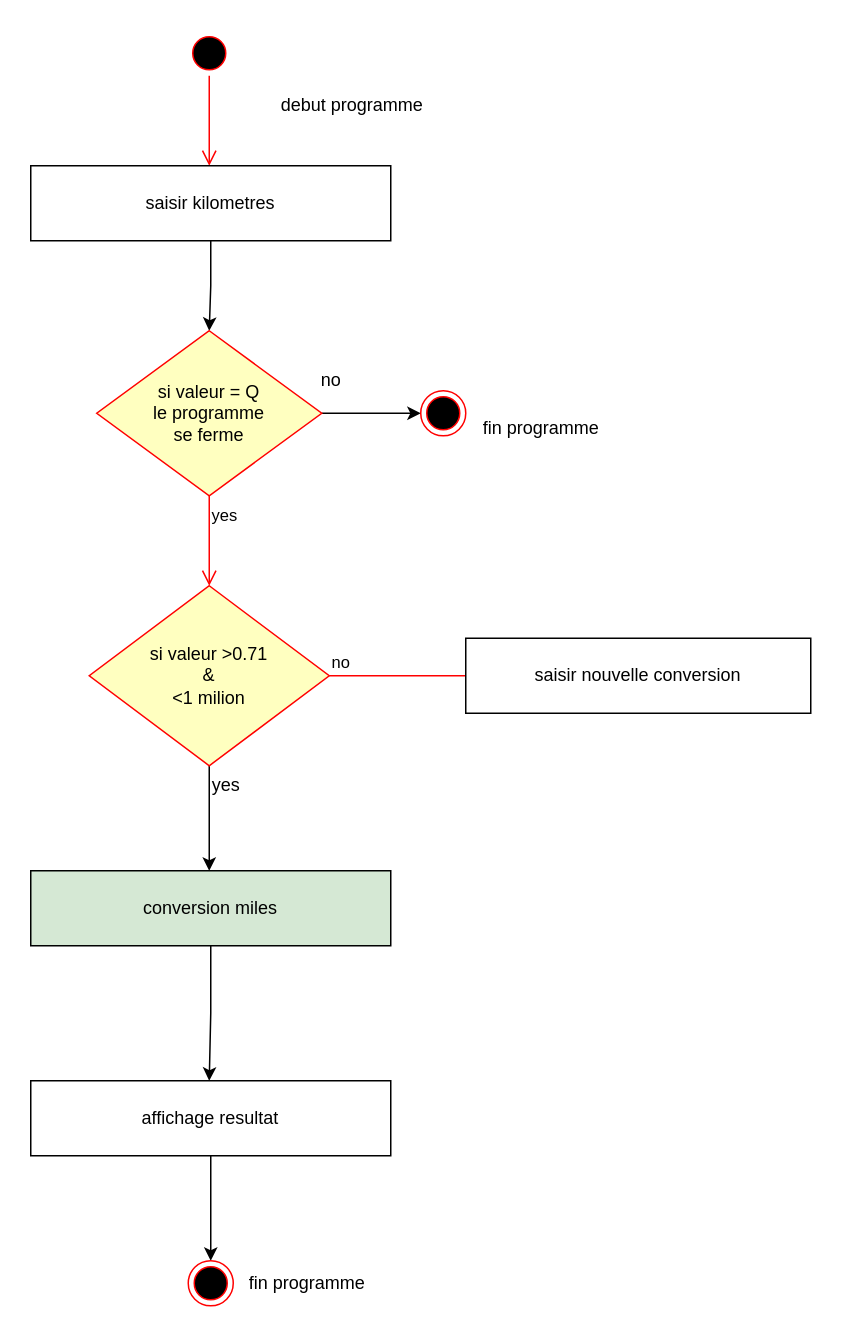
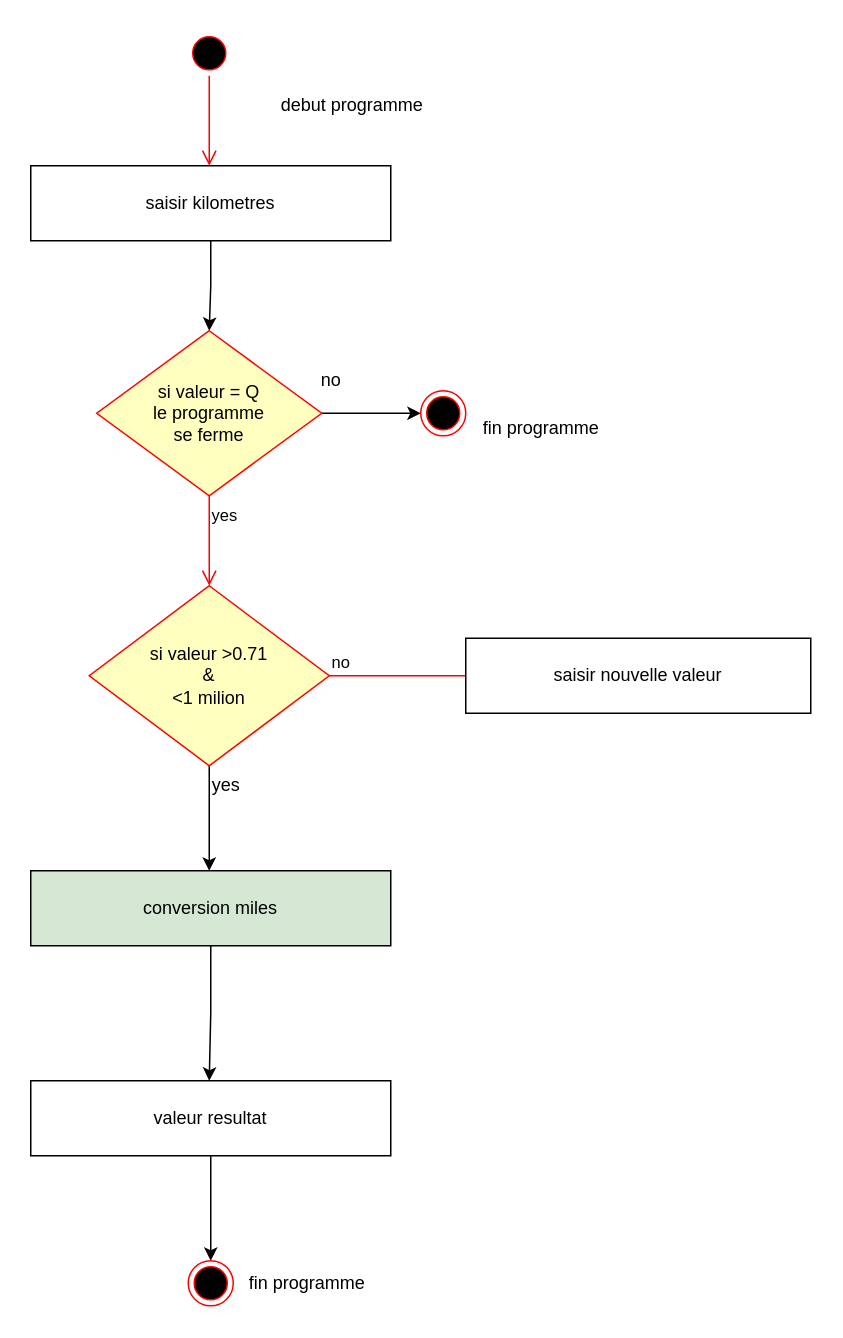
  <mxCell id="0" />
  <mxCell id="1" parent="0" />
  <mxCell id="2" value="" style="ellipse;html=1;shape=startState;fillColor=#000000;strokeColor=#ff0000;" parent="1" vertex="1"><mxGeometry x="124" y="20" width="30" height="30" as="geometry" /></mxCell>
  <mxCell id="3" value="" style="edgeStyle=orthogonalEdgeStyle;html=1;verticalAlign=bottom;endArrow=open;endSize=8;strokeColor=#ff0000;rounded=0;" parent="1" source="2" edge="1"><mxGeometry relative="1" as="geometry"><mxPoint x="139" y="110" as="targetPoint" /></mxGeometry></mxCell>
  <mxCell id="4" style="edgeStyle=orthogonalEdgeStyle;rounded=0;orthogonalLoop=1;jettySize=auto;html=1;exitX=0.5;exitY=1;exitDx=0;exitDy=0;" parent="1" source="5" edge="1"><mxGeometry relative="1" as="geometry"><mxPoint x="139" y="220" as="targetPoint" /></mxGeometry></mxCell>
  <mxCell id="5" value="saisir kilometres" style="html=1;whiteSpace=wrap;" parent="1" vertex="1"><mxGeometry x="20" y="110" width="240" height="50" as="geometry" /></mxCell>
  <mxCell id="6" style="edgeStyle=orthogonalEdgeStyle;rounded=0;orthogonalLoop=1;jettySize=auto;html=1;exitX=1;exitY=0.5;exitDx=0;exitDy=0;entryX=0;entryY=0.5;entryDx=0;entryDy=0;" parent="1" source="7" target="9" edge="1"><mxGeometry relative="1" as="geometry" /></mxCell>
  <mxCell id="7" value="si valeur = Q&lt;br&gt;le programme&lt;br&gt;se ferme" style="rhombus;whiteSpace=wrap;html=1;fontColor=#000000;fillColor=#ffffc0;strokeColor=#ff0000;" parent="1" vertex="1"><mxGeometry x="64" y="220" width="150" height="110" as="geometry" /></mxCell>
  <mxCell id="8" value="yes" style="edgeStyle=orthogonalEdgeStyle;html=1;align=left;verticalAlign=top;endArrow=open;endSize=8;strokeColor=#ff0000;rounded=0;" parent="1" source="7" edge="1"><mxGeometry x="-1" relative="1" as="geometry"><mxPoint x="139" y="390" as="targetPoint" /></mxGeometry></mxCell>
  <mxCell id="9" value="" style="ellipse;html=1;shape=endState;fillColor=#000000;strokeColor=#ff0000;" parent="1" vertex="1"><mxGeometry x="280" y="260" width="30" height="30" as="geometry" /></mxCell>
  <mxCell id="10" value="fin programme" style="text;html=1;align=center;verticalAlign=middle;resizable=0;points=[];autosize=1;strokeColor=none;fillColor=none;" parent="1" vertex="1"><mxGeometry x="310" y="270" width="100" height="30" as="geometry" /></mxCell>
  <mxCell id="11" style="edgeStyle=orthogonalEdgeStyle;rounded=0;orthogonalLoop=1;jettySize=auto;html=1;exitX=0.5;exitY=1;exitDx=0;exitDy=0;" parent="1" source="12" edge="1"><mxGeometry relative="1" as="geometry"><mxPoint x="139" y="580" as="targetPoint" /></mxGeometry></mxCell>
  <mxCell id="12" value="si valeur &amp;gt;0.71&lt;br&gt;&amp;amp;&lt;br&gt;&amp;lt;1 milion" style="rhombus;whiteSpace=wrap;html=1;fontColor=#000000;fillColor=#ffffc0;strokeColor=#ff0000;" parent="1" vertex="1"><mxGeometry x="59" y="390" width="160" height="120" as="geometry" /></mxCell>
  <mxCell id="13" value="no" style="edgeStyle=orthogonalEdgeStyle;html=1;align=left;verticalAlign=bottom;endArrow=open;endSize=8;strokeColor=#ff0000;rounded=0;exitX=1;exitY=0.5;exitDx=0;exitDy=0;" parent="1" source="12" edge="1"><mxGeometry x="-1" relative="1" as="geometry"><mxPoint x="330" y="450" as="targetPoint" /><mxPoint x="0" y="460" as="sourcePoint" /></mxGeometry></mxCell>
  <mxCell id="14" value="yes" style="text;html=1;align=center;verticalAlign=middle;resizable=0;points=[];autosize=1;strokeColor=none;fillColor=none;" parent="1" vertex="1"><mxGeometry x="130" y="508" width="40" height="30" as="geometry" /></mxCell>
- <mxCell id="15" value="saisir nouvelle conversion&lt;br&gt;" style="html=1;whiteSpace=wrap;" parent="1" vertex="1"><mxGeometry x="310" y="425" width="230" height="50" as="geometry" /></mxCell>
+ <mxCell id="15" value="saisir nouvelle valeur&lt;br&gt;" style="html=1;whiteSpace=wrap;" parent="1" vertex="1"><mxGeometry x="310" y="425" width="230" height="50" as="geometry" /></mxCell>
  <mxCell id="16" style="edgeStyle=orthogonalEdgeStyle;rounded=0;orthogonalLoop=1;jettySize=auto;html=1;exitX=0.5;exitY=1;exitDx=0;exitDy=0;" parent="1" source="17" edge="1"><mxGeometry relative="1" as="geometry"><mxPoint x="139" y="720" as="targetPoint" /></mxGeometry></mxCell>
  <mxCell id="17" value="conversion miles" style="html=1;whiteSpace=wrap;fillColor=#d5e8d4;" parent="1" vertex="1"><mxGeometry x="20" y="580" width="240" height="50" as="geometry" /></mxCell>
  <mxCell id="18" style="edgeStyle=orthogonalEdgeStyle;rounded=0;orthogonalLoop=1;jettySize=auto;html=1;exitX=0.5;exitY=1;exitDx=0;exitDy=0;" parent="1" source="19" edge="1"><mxGeometry relative="1" as="geometry"><mxPoint x="140" y="840" as="targetPoint" /></mxGeometry></mxCell>
- <mxCell id="19" value="affichage resultat" style="html=1;whiteSpace=wrap;" parent="1" vertex="1"><mxGeometry x="20" y="720" width="240" height="50" as="geometry" /></mxCell>
+ <mxCell id="19" value="valeur resultat" style="html=1;whiteSpace=wrap;" parent="1" vertex="1"><mxGeometry x="20" y="720" width="240" height="50" as="geometry" /></mxCell>
  <mxCell id="20" value="" style="ellipse;html=1;shape=endState;fillColor=#000000;strokeColor=#ff0000;" parent="1" vertex="1"><mxGeometry x="125" y="840" width="30" height="30" as="geometry" /></mxCell>
  <mxCell id="21" value="fin programme" style="text;html=1;align=center;verticalAlign=middle;resizable=0;points=[];autosize=1;strokeColor=none;fillColor=none;" parent="1" vertex="1"><mxGeometry x="154" y="840" width="100" height="30" as="geometry" /></mxCell>
  <mxCell id="22" value="debut programme" style="text;html=1;align=center;verticalAlign=middle;resizable=0;points=[];autosize=1;strokeColor=none;fillColor=none;" parent="1" vertex="1"><mxGeometry x="174" y="55" width="120" height="30" as="geometry" /></mxCell>
  <mxCell id="23" value="no" style="text;html=1;align=center;verticalAlign=middle;resizable=0;points=[];autosize=1;strokeColor=none;fillColor=none;" parent="1" vertex="1"><mxGeometry x="200" y="238" width="40" height="30" as="geometry" /></mxCell>
